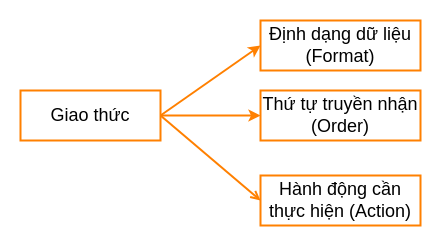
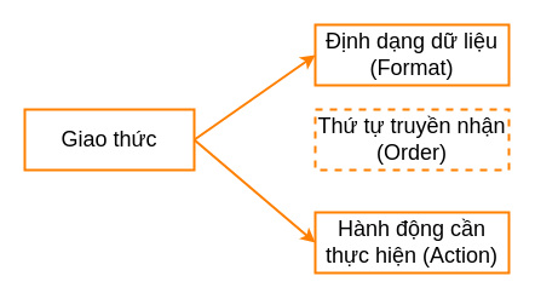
  <mxCell id="0" />
  <mxCell id="1" parent="0" />
  <mxCell id="2" value="Định dạng dữ liệu&lt;br style=&quot;font-size: 18px;&quot;&gt;(Format)" style="rounded=0;whiteSpace=wrap;html=1;fontSize=18;strokeWidth=2;strokeColor=#FF8000;" vertex="1" parent="1"><mxGeometry x="260" y="20" width="160" height="50" as="geometry" /></mxCell>
- <mxCell id="3" value="Thứ tự truyền nhận&lt;br style=&quot;font-size: 18px;&quot;&gt;(Order)" style="rounded=0;whiteSpace=wrap;html=1;fontSize=18;strokeWidth=2;strokeColor=#FF8000;" vertex="1" parent="1"><mxGeometry x="260" y="90" width="160" height="50" as="geometry" /></mxCell>
+ <mxCell id="3" value="Thứ tự truyền nhận&lt;br style=&quot;font-size: 18px;&quot;&gt;(Order)" style="rounded=0;whiteSpace=wrap;html=1;fontSize=18;strokeWidth=2;strokeColor=#FF8000;dashed=1;" vertex="1" parent="1"><mxGeometry x="260" y="90" width="160" height="50" as="geometry" /></mxCell>
  <mxCell id="4" value="Hành động cần thực hiện (Action)" style="rounded=0;whiteSpace=wrap;html=1;fontSize=18;strokeWidth=2;strokeColor=#FF8000;" vertex="1" parent="1"><mxGeometry x="260" y="175" width="160" height="50" as="geometry" /></mxCell>
  <mxCell id="5" value="Giao thức" style="rounded=0;whiteSpace=wrap;html=1;fontSize=18;strokeWidth=2;strokeColor=#FF8000;" vertex="1" parent="1"><mxGeometry x="20" y="90" width="140" height="50" as="geometry" /></mxCell>
  <mxCell id="6" value="" style="endArrow=classic;html=1;exitX=1;exitY=0.5;exitDx=0;exitDy=0;entryX=0;entryY=0.5;entryDx=0;entryDy=0;fontSize=18;strokeWidth=2;strokeColor=#FF8000;" edge="1" parent="1" source="5" target="2"><mxGeometry width="50" height="50" relative="1" as="geometry"><mxPoint x="170" y="80" as="sourcePoint" /><mxPoint x="220" y="30" as="targetPoint" /></mxGeometry></mxCell>
- <mxCell id="7" value="" style="endArrow=classic;html=1;exitX=1;exitY=0.5;exitDx=0;exitDy=0;entryX=0;entryY=0.5;entryDx=0;entryDy=0;fontSize=18;strokeWidth=2;strokeColor=#FF8000;" edge="1" parent="1" source="5" target="3"><mxGeometry width="50" height="50" relative="1" as="geometry"><mxPoint x="230" y="140" as="sourcePoint" /><mxPoint x="280" y="90" as="targetPoint" /></mxGeometry></mxCell>
- <mxCell id="8" value="" style="endArrow=open;html=1;entryX=0;entryY=0.5;entryDx=0;entryDy=0;fontSize=18;exitX=1;exitY=0.5;exitDx=0;exitDy=0;strokeWidth=2;strokeColor=#FF8000;" edge="1" parent="1" source="5" target="4"><mxGeometry width="50" height="50" relative="1" as="geometry"><mxPoint x="160" y="110" as="sourcePoint" /><mxPoint x="240" y="160" as="targetPoint" /></mxGeometry></mxCell>
+ <mxCell id="8" value="" style="endArrow=classic;html=1;entryX=0;entryY=0.5;entryDx=0;entryDy=0;fontSize=18;exitX=1;exitY=0.5;exitDx=0;exitDy=0;strokeWidth=2;strokeColor=#FF8000;" edge="1" parent="1" source="5" target="4"><mxGeometry width="50" height="50" relative="1" as="geometry"><mxPoint x="160" y="110" as="sourcePoint" /><mxPoint x="240" y="160" as="targetPoint" /></mxGeometry></mxCell>
